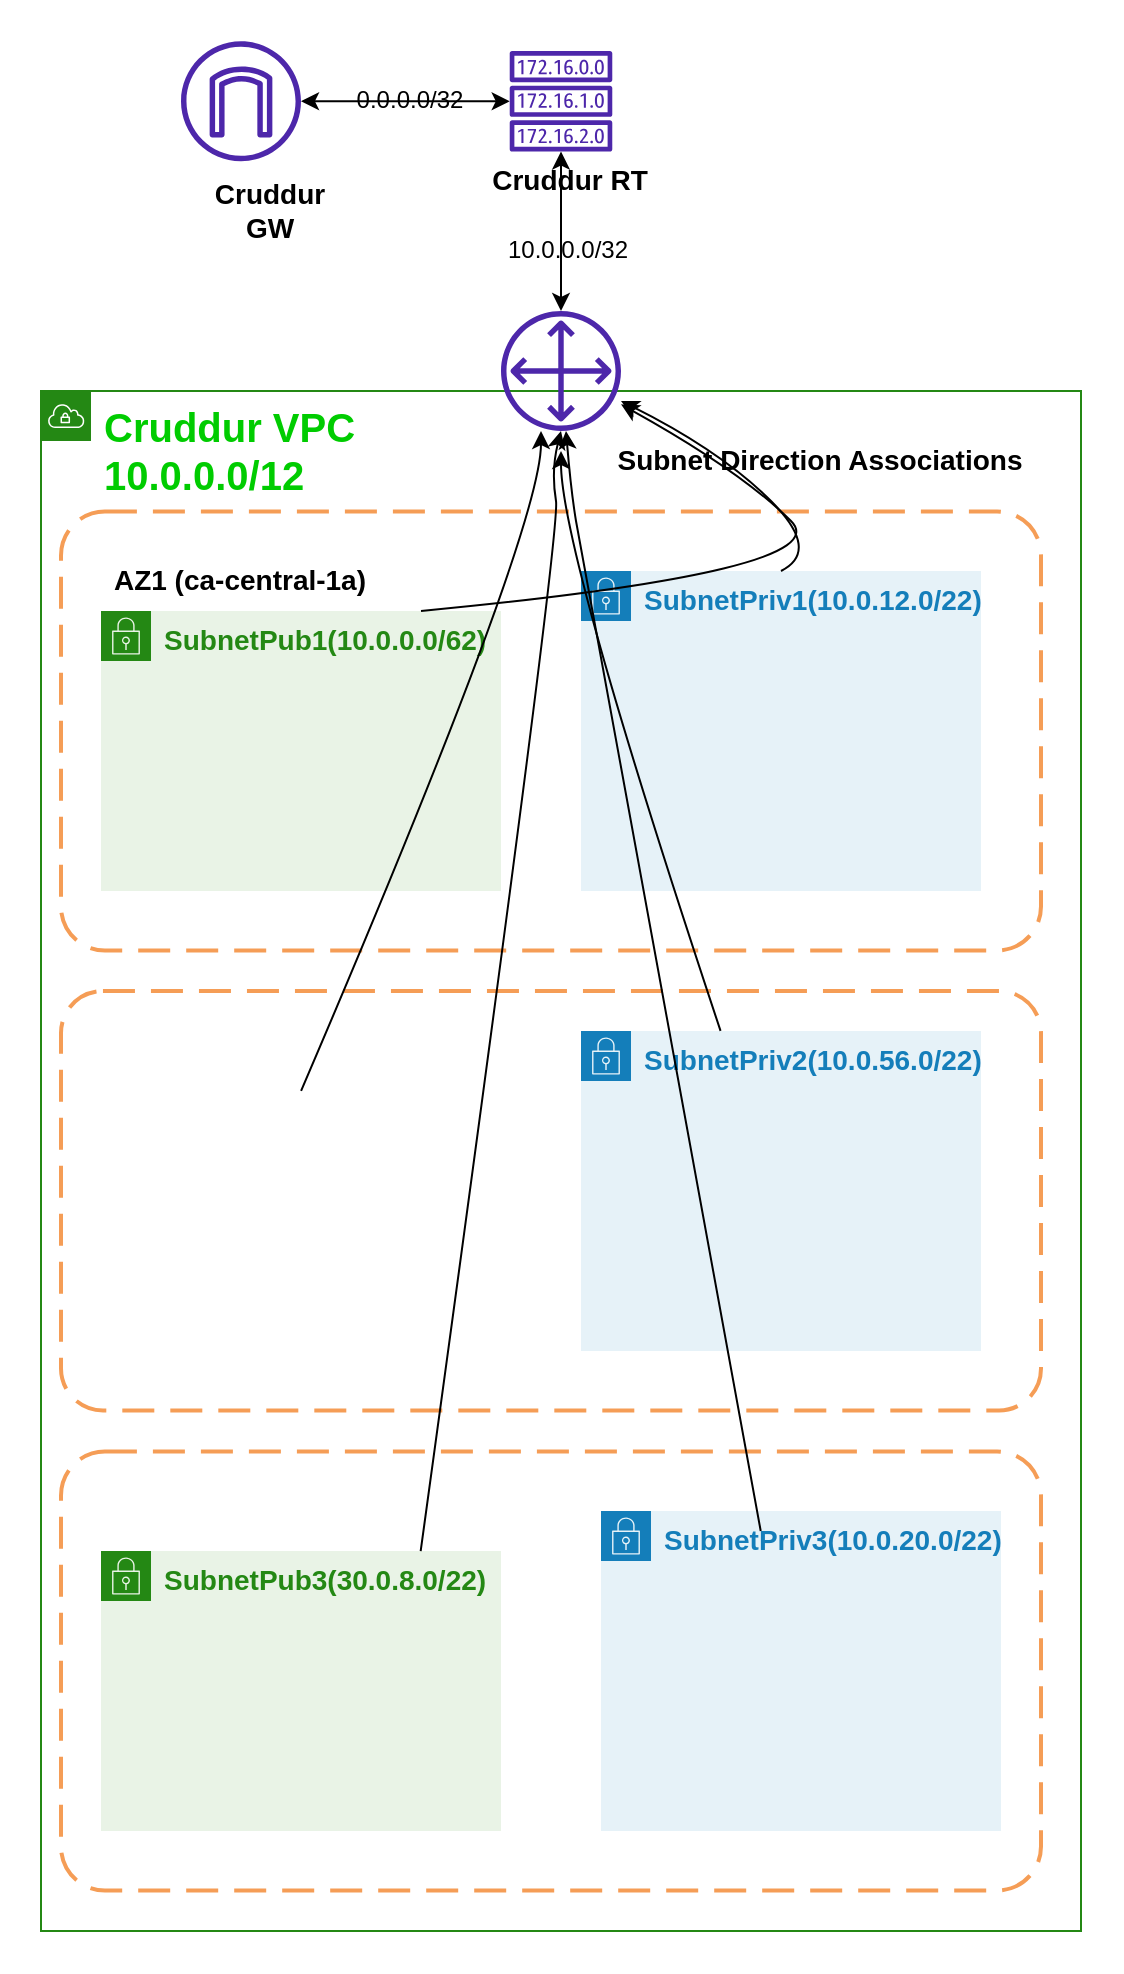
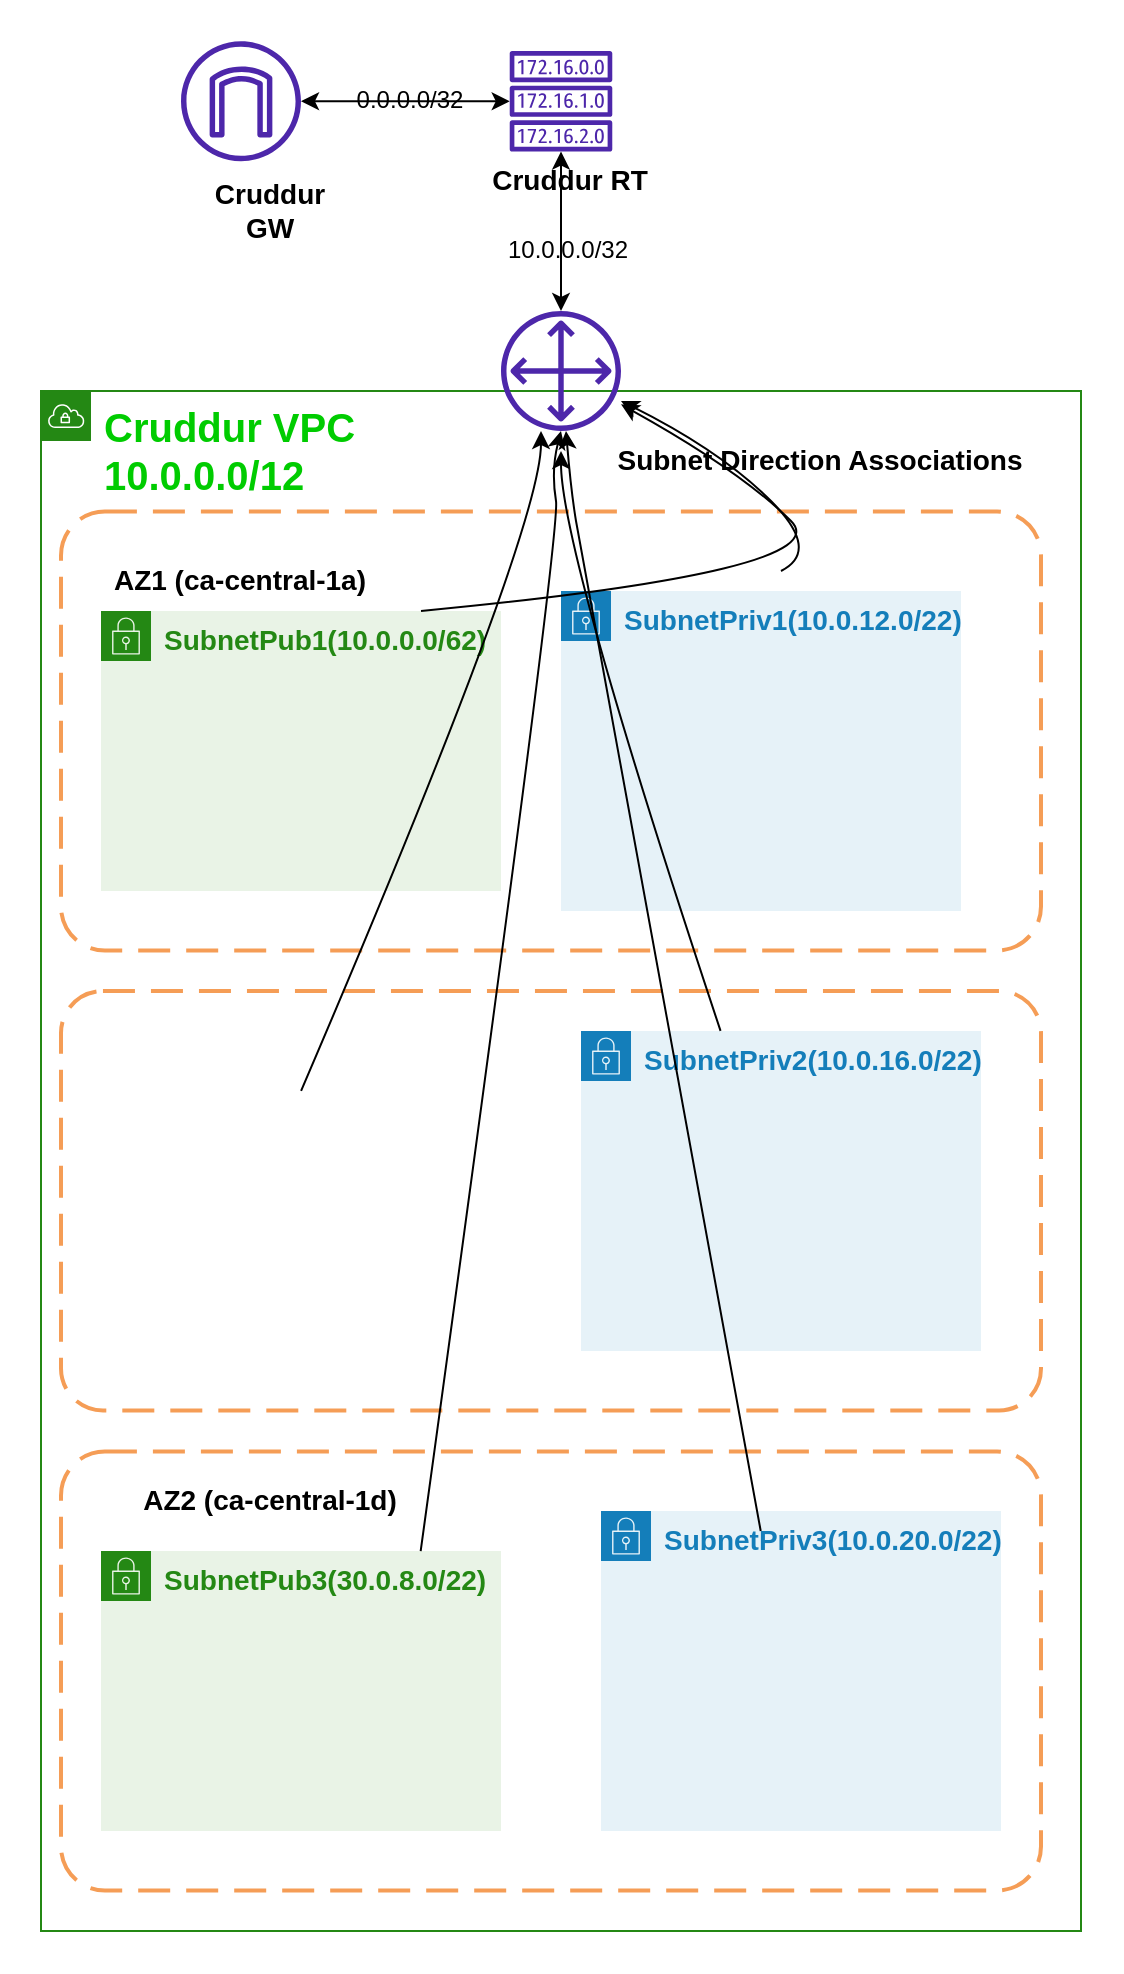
  <mxCell id="0" />
  <mxCell id="1" parent="0" />
  <mxCell id="2" value="&lt;div&gt;&lt;font color=&quot;#00cc00&quot;&gt;&lt;b&gt;&lt;font style=&quot;font-size: 20px;&quot;&gt;Cruddur VPC&lt;/font&gt;&lt;/b&gt;&lt;/font&gt;&lt;/div&gt;&lt;div&gt;&lt;font color=&quot;#00cc00&quot;&gt;&lt;b&gt;&lt;font style=&quot;font-size: 20px;&quot;&gt;10.0.0.0/12&lt;br&gt;&lt;/font&gt;&lt;/b&gt;&lt;/font&gt;&lt;/div&gt;" style="points=[[0,0],[0.25,0],[0.5,0],[0.75,0],[1,0],[1,0.25],[1,0.5],[1,0.75],[1,1],[0.75,1],[0.5,1],[0.25,1],[0,1],[0,0.75],[0,0.5],[0,0.25]];outlineConnect=0;gradientColor=none;html=1;whiteSpace=wrap;fontSize=12;fontStyle=0;container=1;pointerEvents=0;collapsible=0;recursiveResize=0;shape=mxgraph.aws4.group;grIcon=mxgraph.aws4.group_vpc;strokeColor=#248814;fillColor=none;verticalAlign=top;align=left;spacingLeft=30;fontColor=#AAB7B8;dashed=0;" vertex="1" parent="1"><mxGeometry x="20" y="195" width="520" height="770" as="geometry" /></mxCell>
  <mxCell id="3" value="&lt;b&gt;&lt;font style=&quot;font-size: 14px;&quot;&gt;SubnetPub1(10.0.0.0/62)&lt;/font&gt;&lt;/b&gt;" style="points=[[0,0],[0.25,0],[0.5,0],[0.75,0],[1,0],[1,0.25],[1,0.5],[1,0.75],[1,1],[0.75,1],[0.5,1],[0.25,1],[0,1],[0,0.75],[0,0.5],[0,0.25]];outlineConnect=0;gradientColor=none;html=1;whiteSpace=wrap;fontSize=12;fontStyle=0;container=1;pointerEvents=0;collapsible=0;recursiveResize=0;shape=mxgraph.aws4.group;grIcon=mxgraph.aws4.group_security_group;grStroke=0;strokeColor=#248814;fillColor=#E9F3E6;verticalAlign=top;align=left;spacingLeft=30;fontColor=#248814;dashed=0;" vertex="1" parent="2"><mxGeometry x="30" y="110" width="200" height="140" as="geometry" /></mxCell>
- <mxCell id="4" value="&lt;b&gt;&lt;font style=&quot;font-size: 14px;&quot;&gt;SubnetPriv1(10.0.12.0/22)&lt;/font&gt;&lt;/b&gt;" style="points=[[0,0],[0.25,0],[0.5,0],[0.75,0],[1,0],[1,0.25],[1,0.5],[1,0.75],[1,1],[0.75,1],[0.5,1],[0.25,1],[0,1],[0,0.75],[0,0.5],[0,0.25]];outlineConnect=0;gradientColor=none;html=1;whiteSpace=wrap;fontSize=12;fontStyle=0;container=1;pointerEvents=0;collapsible=0;recursiveResize=0;shape=mxgraph.aws4.group;grIcon=mxgraph.aws4.group_security_group;grStroke=0;strokeColor=#147EBA;fillColor=#E6F2F8;verticalAlign=top;align=left;spacingLeft=30;fontColor=#147EBA;dashed=0;" vertex="1" parent="2"><mxGeometry x="270" y="90" width="200" height="160" as="geometry" /></mxCell>
- <mxCell id="5" value="&lt;b&gt;&lt;font style=&quot;font-size: 14px;&quot;&gt;SubnetPriv2(10.0.56.0/22)&lt;/font&gt;&lt;/b&gt;" style="points=[[0,0],[0.25,0],[0.5,0],[0.75,0],[1,0],[1,0.25],[1,0.5],[1,0.75],[1,1],[0.75,1],[0.5,1],[0.25,1],[0,1],[0,0.75],[0,0.5],[0,0.25]];outlineConnect=0;gradientColor=none;html=1;whiteSpace=wrap;fontSize=12;fontStyle=0;container=1;pointerEvents=0;collapsible=0;recursiveResize=0;shape=mxgraph.aws4.group;grIcon=mxgraph.aws4.group_security_group;grStroke=0;strokeColor=#147EBA;fillColor=#E6F2F8;verticalAlign=top;align=left;spacingLeft=30;fontColor=#147EBA;dashed=0;" vertex="1" parent="2"><mxGeometry x="270" y="320" width="200" height="160" as="geometry" /></mxCell>
+ <mxCell id="4" value="&lt;b&gt;&lt;font style=&quot;font-size: 14px;&quot;&gt;SubnetPriv1(10.0.12.0/22)&lt;/font&gt;&lt;/b&gt;" style="points=[[0,0],[0.25,0],[0.5,0],[0.75,0],[1,0],[1,0.25],[1,0.5],[1,0.75],[1,1],[0.75,1],[0.5,1],[0.25,1],[0,1],[0,0.75],[0,0.5],[0,0.25]];outlineConnect=0;gradientColor=none;html=1;whiteSpace=wrap;fontSize=12;fontStyle=0;container=1;pointerEvents=0;collapsible=0;recursiveResize=0;shape=mxgraph.aws4.group;grIcon=mxgraph.aws4.group_security_group;grStroke=0;strokeColor=#147EBA;fillColor=#E6F2F8;verticalAlign=top;align=left;spacingLeft=30;fontColor=#147EBA;dashed=0;" vertex="1" parent="2"><mxGeometry x="260" y="100" width="200" height="160" as="geometry" /></mxCell>
+ <mxCell id="5" value="&lt;b&gt;&lt;font style=&quot;font-size: 14px;&quot;&gt;SubnetPriv2(10.0.16.0/22)&lt;/font&gt;&lt;/b&gt;" style="points=[[0,0],[0.25,0],[0.5,0],[0.75,0],[1,0],[1,0.25],[1,0.5],[1,0.75],[1,1],[0.75,1],[0.5,1],[0.25,1],[0,1],[0,0.75],[0,0.5],[0,0.25]];outlineConnect=0;gradientColor=none;html=1;whiteSpace=wrap;fontSize=12;fontStyle=0;container=1;pointerEvents=0;collapsible=0;recursiveResize=0;shape=mxgraph.aws4.group;grIcon=mxgraph.aws4.group_security_group;grStroke=0;strokeColor=#147EBA;fillColor=#E6F2F8;verticalAlign=top;align=left;spacingLeft=30;fontColor=#147EBA;dashed=0;" vertex="1" parent="2"><mxGeometry x="270" y="320" width="200" height="160" as="geometry" /></mxCell>
  <mxCell id="6" value="&lt;b&gt;&lt;font style=&quot;font-size: 14px;&quot;&gt;SubnetPub3(30.0.8.0/22)&lt;/font&gt;&lt;/b&gt;" style="points=[[0,0],[0.25,0],[0.5,0],[0.75,0],[1,0],[1,0.25],[1,0.5],[1,0.75],[1,1],[0.75,1],[0.5,1],[0.25,1],[0,1],[0,0.75],[0,0.5],[0,0.25]];outlineConnect=0;gradientColor=none;html=1;whiteSpace=wrap;fontSize=12;fontStyle=0;container=1;pointerEvents=0;collapsible=0;recursiveResize=0;shape=mxgraph.aws4.group;grIcon=mxgraph.aws4.group_security_group;grStroke=0;strokeColor=#248814;fillColor=#E9F3E6;verticalAlign=top;align=left;spacingLeft=30;fontColor=#248814;dashed=0;" vertex="1" parent="2"><mxGeometry x="30" y="580" width="200" height="140" as="geometry" /></mxCell>
  <mxCell id="7" value="&lt;b&gt;&lt;font style=&quot;font-size: 14px;&quot;&gt;SubnetPriv3(10.0.20.0/22)&lt;/font&gt;&lt;/b&gt;" style="points=[[0,0],[0.25,0],[0.5,0],[0.75,0],[1,0],[1,0.25],[1,0.5],[1,0.75],[1,1],[0.75,1],[0.5,1],[0.25,1],[0,1],[0,0.75],[0,0.5],[0,0.25]];outlineConnect=0;gradientColor=none;html=1;whiteSpace=wrap;fontSize=12;fontStyle=0;container=1;pointerEvents=0;collapsible=0;recursiveResize=0;shape=mxgraph.aws4.group;grIcon=mxgraph.aws4.group_security_group;grStroke=0;strokeColor=#147EBA;fillColor=#E6F2F8;verticalAlign=top;align=left;spacingLeft=30;fontColor=#147EBA;dashed=0;" vertex="1" parent="2"><mxGeometry x="280" y="560" width="200" height="160" as="geometry" /></mxCell>
  <mxCell id="8" value="&lt;font style=&quot;font-size: 14px;&quot;&gt;&lt;b&gt;AZ1 (ca-central-1a)&lt;/b&gt;&lt;/font&gt;" style="text;html=1;strokeColor=none;fillColor=none;align=center;verticalAlign=middle;whiteSpace=wrap;rounded=0;" vertex="1" parent="2"><mxGeometry x="30" y="80" width="140" height="30" as="geometry" /></mxCell>
  <mxCell id="9" value="" style="rounded=1;arcSize=10;dashed=1;strokeColor=#F59D56;fillColor=none;gradientColor=none;dashPattern=8 4;strokeWidth=2;" vertex="1" parent="2"><mxGeometry x="10" y="60.25" width="490" height="219.5" as="geometry" /></mxCell>
  <mxCell id="10" value="" style="rounded=1;arcSize=10;dashed=1;strokeColor=#F59D56;fillColor=none;gradientColor=none;dashPattern=8 4;strokeWidth=2;" vertex="1" parent="2"><mxGeometry x="10" y="300" width="490" height="209.75" as="geometry" /></mxCell>
  <mxCell id="11" value="" style="rounded=1;arcSize=10;dashed=1;strokeColor=#F59D56;fillColor=none;gradientColor=none;dashPattern=8 4;strokeWidth=2;" vertex="1" parent="2"><mxGeometry x="10" y="530.25" width="490" height="219.5" as="geometry" /></mxCell>
  <mxCell id="12" value="" style="sketch=0;outlineConnect=0;fontColor=#232F3E;gradientColor=none;fillColor=#4D27AA;strokeColor=none;dashed=0;verticalLabelPosition=bottom;verticalAlign=top;align=center;html=1;fontSize=12;fontStyle=0;aspect=fixed;pointerEvents=1;shape=mxgraph.aws4.customer_gateway;" vertex="1" parent="2"><mxGeometry x="230" y="-40" width="60" height="60" as="geometry" /></mxCell>
  <mxCell id="13" value="" style="curved=1;endArrow=classic;html=1;rounded=0;" edge="1" parent="2" target="12"><mxGeometry width="50" height="50" relative="1" as="geometry"><mxPoint x="370" y="90" as="sourcePoint" /><mxPoint x="390" y="30" as="targetPoint" /><Array as="points"><mxPoint x="390" y="80" /><mxPoint x="340" y="30" /></Array></mxGeometry></mxCell>
  <mxCell id="14" value="" style="curved=1;endArrow=classic;html=1;rounded=0;" edge="1" parent="2" target="12"><mxGeometry width="50" height="50" relative="1" as="geometry"><mxPoint x="190" y="110" as="sourcePoint" /><mxPoint x="300" y="15" as="targetPoint" /><Array as="points"><mxPoint x="400" y="90" /><mxPoint x="350" y="40" /></Array></mxGeometry></mxCell>
  <mxCell id="15" value="" style="curved=1;endArrow=classic;html=1;rounded=0;exitX=0.245;exitY=0.238;exitDx=0;exitDy=0;exitPerimeter=0;" edge="1" parent="2" source="10"><mxGeometry width="50" height="50" relative="1" as="geometry"><mxPoint x="200" y="70" as="sourcePoint" /><mxPoint x="250" y="20" as="targetPoint" /><Array as="points"><mxPoint x="250" y="70" /></Array></mxGeometry></mxCell>
  <mxCell id="16" value="" style="curved=1;endArrow=classic;html=1;rounded=0;exitX=0.367;exitY=0.227;exitDx=0;exitDy=0;exitPerimeter=0;" edge="1" parent="2" source="11"><mxGeometry width="50" height="50" relative="1" as="geometry"><mxPoint x="210" y="70" as="sourcePoint" /><mxPoint x="260" y="20" as="targetPoint" /><Array as="points"><mxPoint x="260" y="70" /><mxPoint x="255" y="40" /></Array></mxGeometry></mxCell>
  <mxCell id="17" value="" style="curved=1;endArrow=classic;html=1;rounded=0;exitX=0.714;exitY=0.181;exitDx=0;exitDy=0;exitPerimeter=0;" edge="1" parent="2" source="11" target="12"><mxGeometry width="50" height="50" relative="1" as="geometry"><mxPoint x="200" y="590" as="sourcePoint" /><mxPoint x="270" y="30" as="targetPoint" /><Array as="points"><mxPoint x="270" y="80" /><mxPoint x="265" y="50" /></Array></mxGeometry></mxCell>
  <mxCell id="18" value="&lt;b&gt;&lt;font style=&quot;font-size: 14px;&quot;&gt;Subnet Direction Associations&lt;/font&gt;&lt;/b&gt;" style="text;html=1;strokeColor=none;fillColor=none;align=center;verticalAlign=middle;whiteSpace=wrap;rounded=0;" vertex="1" parent="2"><mxGeometry x="280" y="20" width="220" height="30" as="geometry" /></mxCell>
+ <mxCell id="19" value="&lt;b&gt;&lt;font style=&quot;font-size: 14px;&quot;&gt;AZ2 (ca-central-1d)&lt;/font&gt;&lt;/b&gt;" style="text;html=1;strokeColor=none;fillColor=none;align=center;verticalAlign=middle;whiteSpace=wrap;rounded=0;" vertex="1" parent="1"><mxGeometry x="60" y="735" width="150" height="30" as="geometry" /></mxCell>
  <mxCell id="20" value="" style="curved=1;endArrow=classic;html=1;rounded=0;exitX=0.673;exitY=0.095;exitDx=0;exitDy=0;exitPerimeter=0;" edge="1" parent="1" source="10"><mxGeometry width="50" height="50" relative="1" as="geometry"><mxPoint x="160" y="555" as="sourcePoint" /><mxPoint x="280" y="225" as="targetPoint" /><Array as="points"><mxPoint x="280" y="275" /></Array></mxGeometry></mxCell>
  <mxCell id="21" value="" style="sketch=0;outlineConnect=0;fontColor=#232F3E;gradientColor=none;fillColor=#4D27AA;strokeColor=none;dashed=0;verticalLabelPosition=bottom;verticalAlign=top;align=center;html=1;fontSize=12;fontStyle=0;aspect=fixed;pointerEvents=1;shape=mxgraph.aws4.route_table;" vertex="1" parent="1"><mxGeometry x="254.21" y="25" width="51.58" height="50.26" as="geometry" /></mxCell>
  <mxCell id="22" value="" style="sketch=0;outlineConnect=0;fontColor=#232F3E;gradientColor=none;fillColor=#4D27AA;strokeColor=none;dashed=0;verticalLabelPosition=bottom;verticalAlign=top;align=center;html=1;fontSize=12;fontStyle=0;aspect=fixed;pointerEvents=1;shape=mxgraph.aws4.internet_gateway;" vertex="1" parent="1"><mxGeometry x="90" y="20.13" width="60" height="60" as="geometry" /></mxCell>
  <mxCell id="23" value="&lt;b style=&quot;font-size: 14px;&quot;&gt;Cruddur GW&lt;br&gt;&lt;/b&gt;" style="text;html=1;strokeColor=none;fillColor=none;align=center;verticalAlign=middle;whiteSpace=wrap;rounded=0;" vertex="1" parent="1"><mxGeometry x="95" y="90.13" width="80" height="30" as="geometry" /></mxCell>
  <mxCell id="24" value="&lt;b style=&quot;font-size: 14px;&quot;&gt;Cruddur RT&lt;br&gt;&lt;/b&gt;" style="text;html=1;strokeColor=none;fillColor=none;align=center;verticalAlign=middle;whiteSpace=wrap;rounded=0;" vertex="1" parent="1"><mxGeometry x="245" y="75.26" width="80" height="30" as="geometry" /></mxCell>
  <mxCell id="25" value="" style="endArrow=classic;startArrow=classic;html=1;rounded=0;" edge="1" parent="1" source="22" target="21"><mxGeometry width="50" height="50" relative="1" as="geometry"><mxPoint x="190" y="75" as="sourcePoint" /><mxPoint x="240" y="25" as="targetPoint" /></mxGeometry></mxCell>
  <mxCell id="26" value="" style="endArrow=classic;startArrow=classic;html=1;rounded=0;" edge="1" parent="1" source="12" target="21"><mxGeometry width="50" height="50" relative="1" as="geometry"><mxPoint x="210" y="105.26" as="sourcePoint" /><mxPoint x="314" y="105.26" as="targetPoint" /></mxGeometry></mxCell>
  <mxCell id="27" value="0.0.0.0/32" style="text;html=1;strokeColor=none;fillColor=none;align=center;verticalAlign=middle;whiteSpace=wrap;rounded=0;" vertex="1" parent="1"><mxGeometry x="175" y="35.13" width="60" height="30" as="geometry" /></mxCell>
  <mxCell id="28" value="10.0.0.0/32" style="text;html=1;strokeColor=none;fillColor=none;align=center;verticalAlign=middle;whiteSpace=wrap;rounded=0;" vertex="1" parent="1"><mxGeometry x="254.21" y="110.13" width="60" height="30" as="geometry" /></mxCell>
